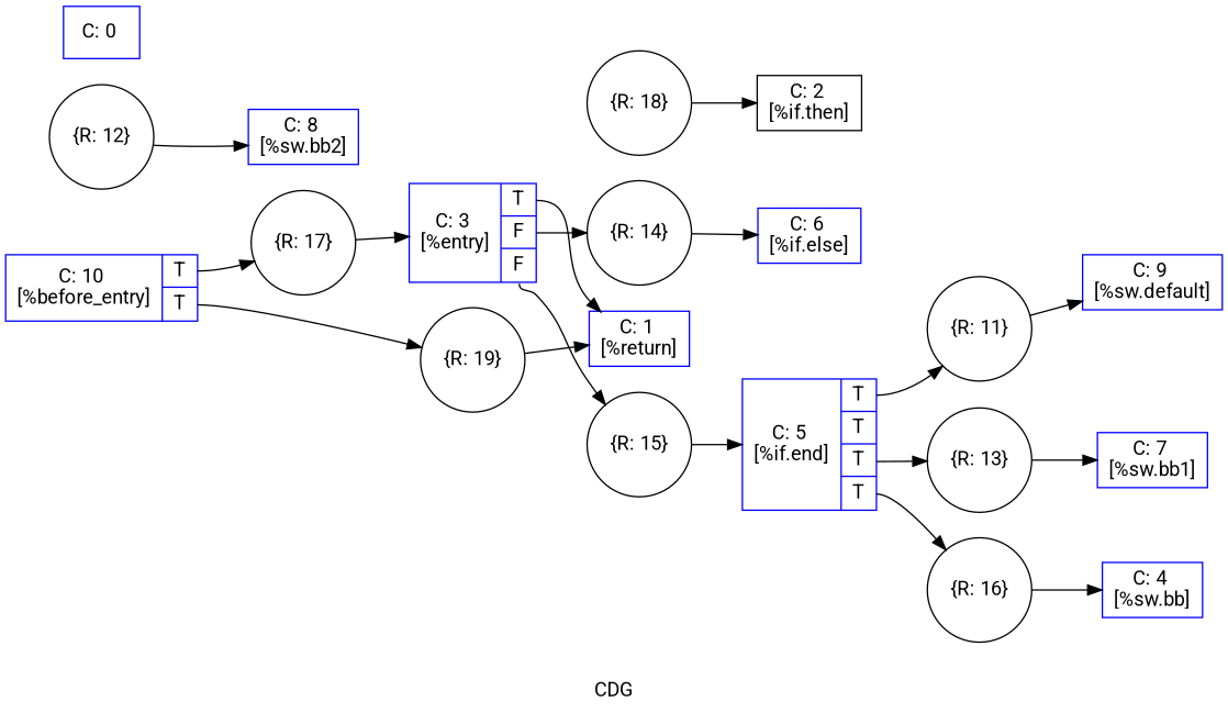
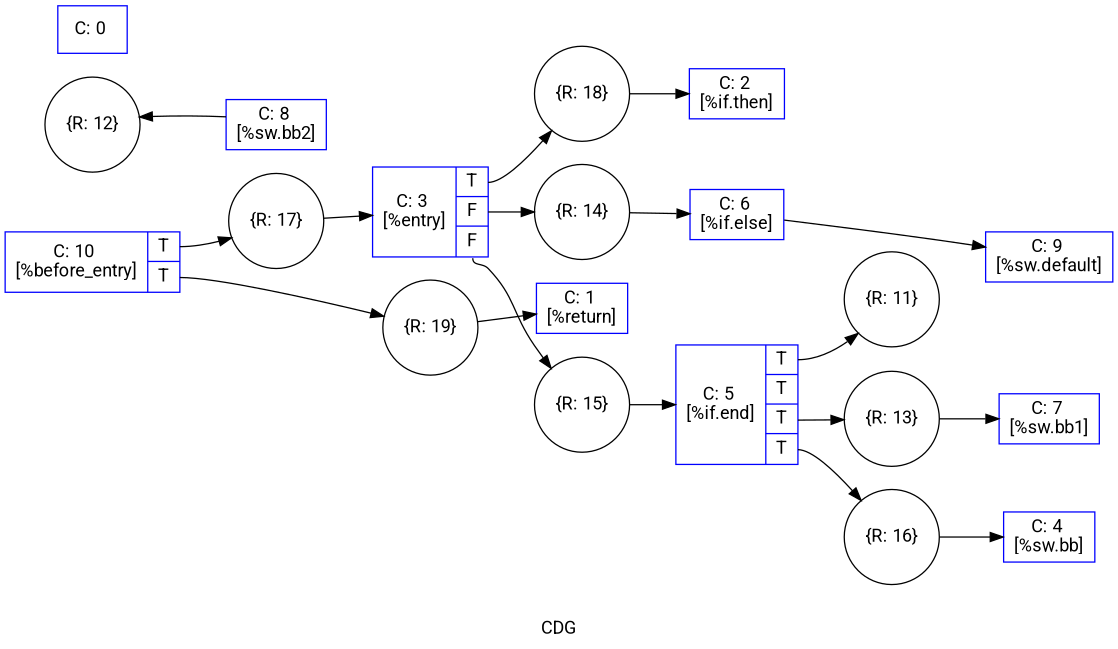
  digraph {
    fontname=Roboto
    label=CDG
    rankdir=LR
    node [fontname=Roboto shape=record color=blue]
    edge [fontname=Roboto]
    n1 [label="{R: 19}" shape=circle color=""]
    n2 [label="{C: 1 \n[%return]\n}"]
    n3 [label="{R: 18}" shape=circle color=""]
-   n4 [color=black label="{C: 2 \n[%if.then]\n}"]
+   n4 [label="{C: 2 \n[%if.then]\n}"]
    n5 [label="{R: 17}" shape=circle color=""]
    n6 [label="{C: 3 \n[%entry]\n|{<s0>T|<s1>F|<s2>F}}"]
    n7 [label="{R: 15}" shape=circle color=""]
    n8 [label="{R: 14}" shape=circle color=""]
    n9 [label="{C: 5 \n[%if.end]\n|{<s0>T|<s1>T|<s2>T|<s3>T}}"]
    n10 [label="{C: 6 \n[%if.else]\n}"]
    n11 [label="{R: 16}" shape=circle color=""]
    n12 [label="{C: 4 \n[%sw.bb]\n}"]
    n13 [label="{R: 13}" shape=circle color=""]
    n14 [label="{R: 11}" shape=circle color=""]
    n15 [label="{C: 7 \n[%sw.bb1]\n}"]
    n16 [label="{C: 9 \n[%sw.default]\n}"]
    n17 [label="{R: 12}" shape=circle color=""]
    n18 [label="{C: 8 \n[%sw.bb2]\n}"]
    n19 [label="{C: 0 \n}"]
    n20 [label="{C: 10 \n[%before_entry]\n|{<s0>T|<s1>T}}"]
    n1 -> n2
    n3 -> n4
    n5 -> n6
-   n6 -> n2 [collor=blue tailport=s0]
+   n6 -> n3 [collor=blue tailport=s0]
    n6 -> n7 [tailport=s2]
    n6 -> n8 [tailport=s1]
    n7 -> n9
    n8 -> n10
    n9 -> n11 [collor=blue tailport=s3]
    n9 -> n13 [collor=blue tailport=s2]
    n9 -> n14 [collor=blue tailport=s0]
    n11 -> n12
    n13 -> n15
-   n14 -> n16
-   n17 -> n18
+   n10 -> n16
+   n18 -> n17
    n20 -> n1 [collor=blue tailport=s1]
    n20 -> n5 [collor=blue tailport=s0]
  }
